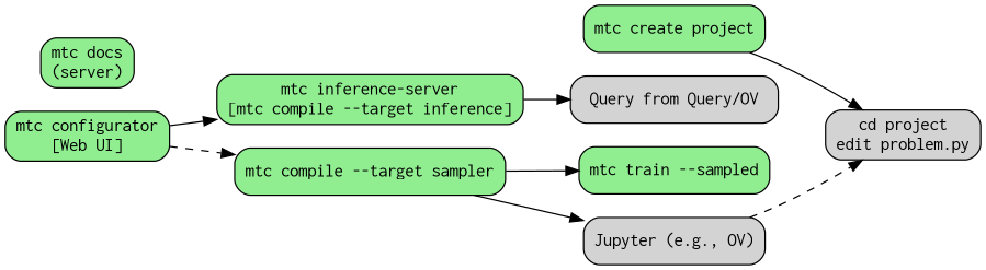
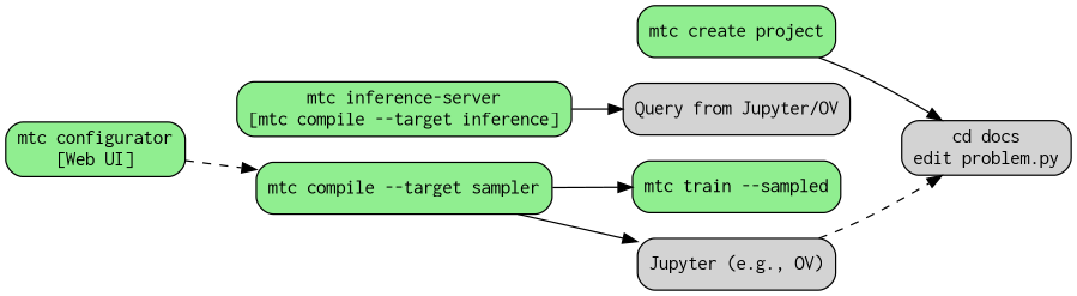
  digraph {
    rankdir=LR
    node [fillcolor=lightgreen fontname=Courier shape=box style="rounded,filled"]
    n1 [label="mtc create project"]
-   n2 [label="cd project\nedit problem.py" fillcolor=""]
+   n2 [label="cd docs\nedit problem.py" fillcolor=""]
    n3 [label="mtc configurator\n[Web UI]"]
    n4 [label="mtc inference-server\n[mtc compile --target inference]"]
    n5 [label="mtc compile --target sampler"]
-   n6 [label="Query from Query/OV" fillcolor=""]
+   n6 [label="Query from Jupyter/OV" fillcolor=""]
    n7 [label="mtc train --sampled"]
    n8 [label="Jupyter (e.g., OV)" fillcolor=""]
-   n9 [label="mtc docs\n(server)"]
    n1 -> n2
-   n3 -> n4
    n3 -> n5 [style=dashed]
    n4 -> n6
    n5 -> n7
    n5 -> n8
    n8 -> n2 [style=dashed]
  }
